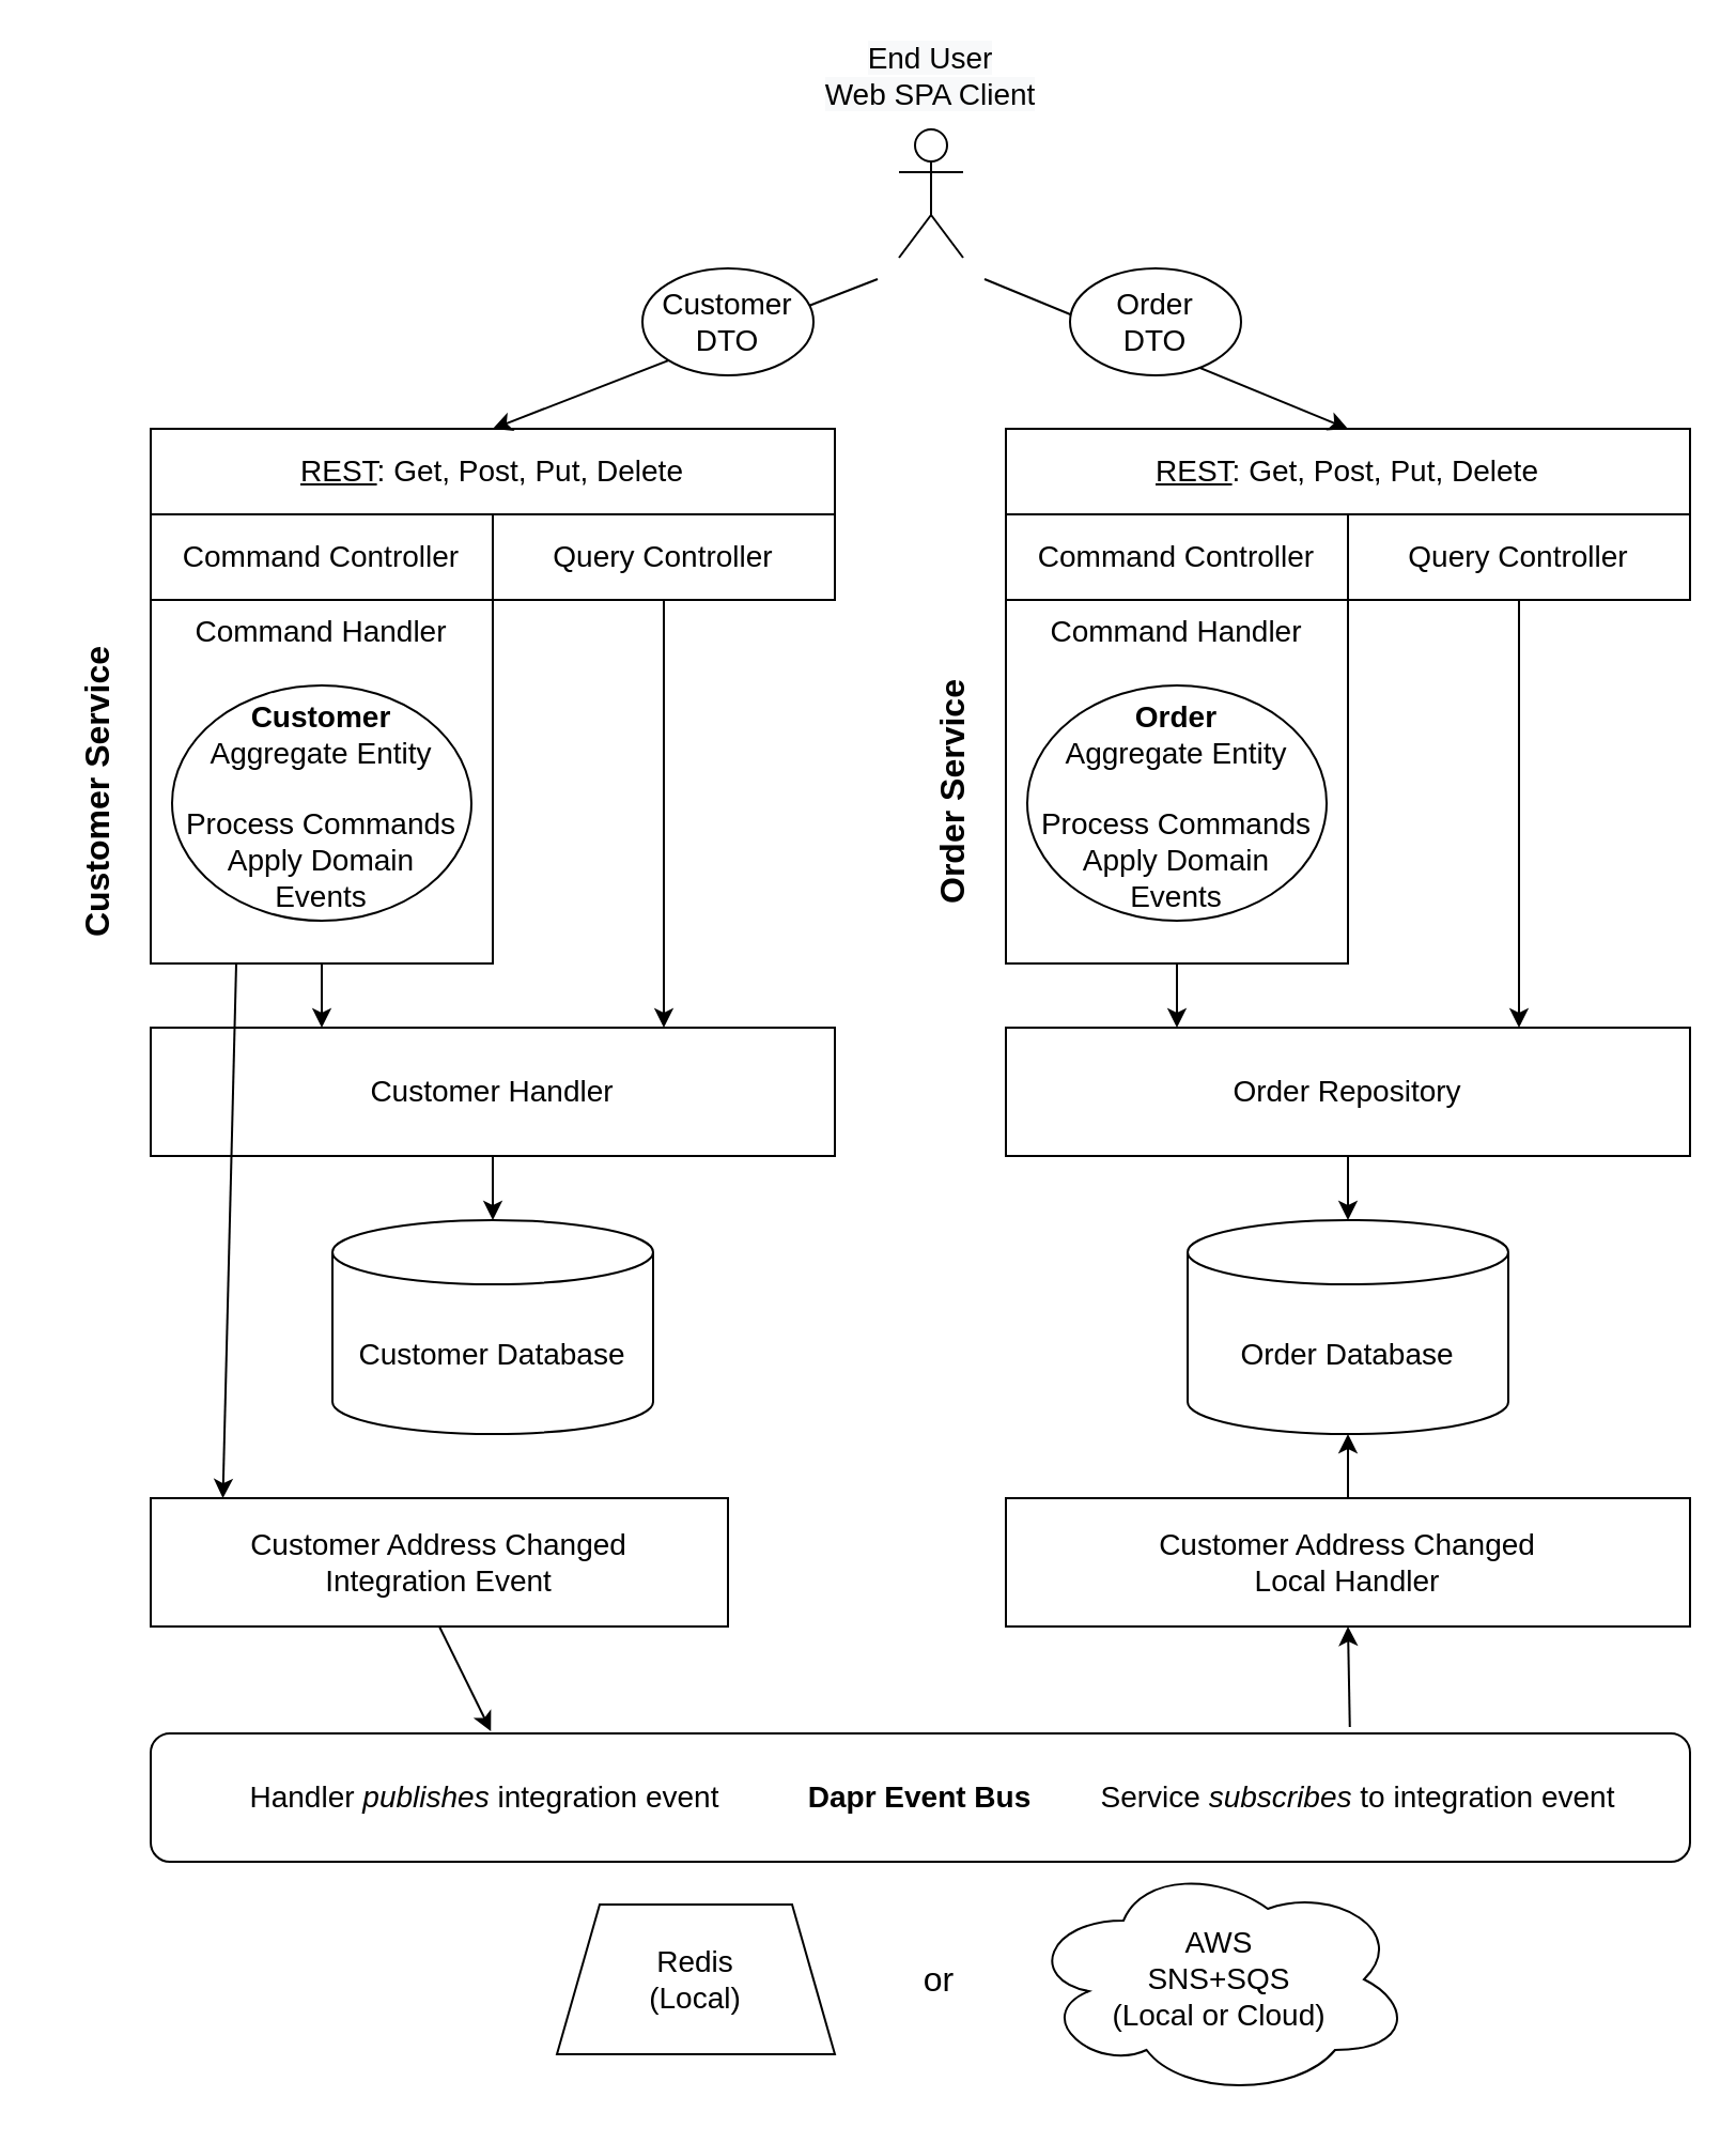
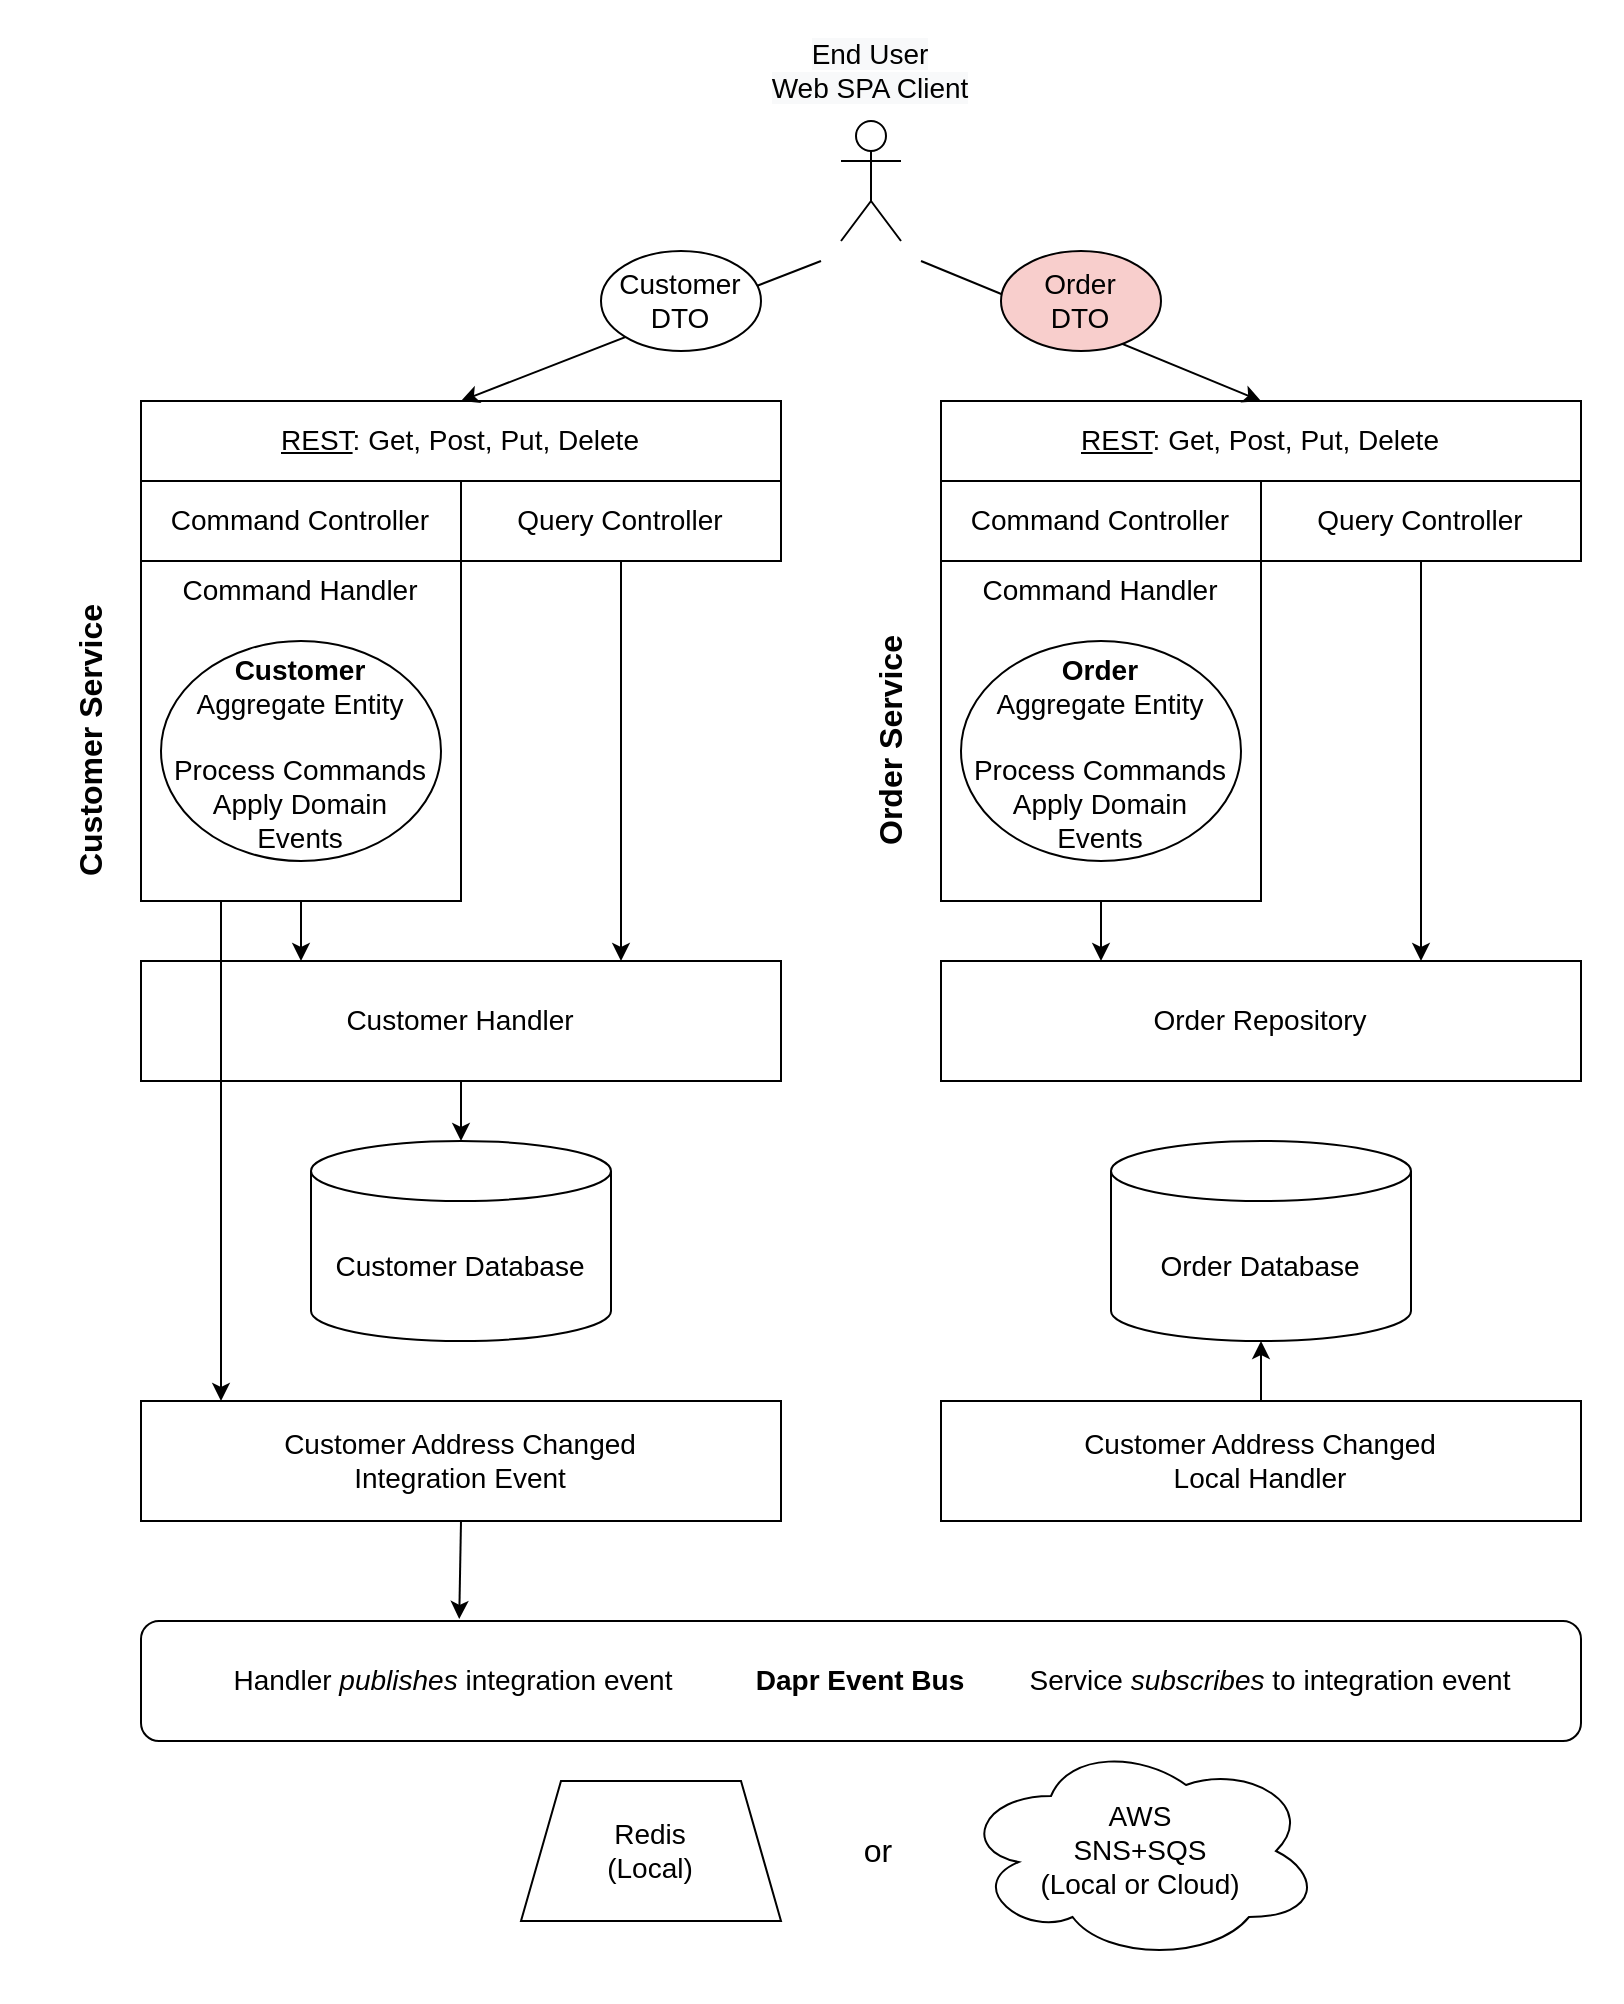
  <mxCell id="0" />
  <mxCell id="1" parent="0" />
  <mxCell id="2" style="edgeStyle=none;rounded=0;orthogonalLoop=1;jettySize=auto;html=1;exitX=0.25;exitY=1;exitDx=0;exitDy=0;entryX=0.125;entryY=0;entryDx=0;entryDy=0;entryPerimeter=0;fontSize=14;" edge="1" parent="1" source="3" target="35"><mxGeometry relative="1" as="geometry" /></mxCell>
  <mxCell id="3" value="Command Handler" style="rounded=0;whiteSpace=wrap;html=1;fontSize=14;fillColor=none;verticalAlign=top;" vertex="1" parent="1"><mxGeometry x="70" y="280" width="160" height="170" as="geometry" /></mxCell>
  <mxCell id="4" style="rounded=0;orthogonalLoop=1;jettySize=auto;html=1;entryX=0.5;entryY=0;entryDx=0;entryDy=0;fontSize=16;" edge="1" parent="1" target="11"><mxGeometry relative="1" as="geometry"><mxPoint x="410" y="130" as="sourcePoint" /></mxGeometry></mxCell>
  <mxCell id="5" value="" style="shape=umlActor;verticalLabelPosition=bottom;verticalAlign=top;html=1;outlineConnect=0;fontSize=18;" vertex="1" parent="1"><mxGeometry x="420" y="60" width="30" height="60" as="geometry" /></mxCell>
  <mxCell id="6" style="edgeStyle=none;rounded=0;orthogonalLoop=1;jettySize=auto;html=1;exitX=0.25;exitY=1;exitDx=0;exitDy=0;entryX=0.25;entryY=0;entryDx=0;entryDy=0;fontSize=14;" edge="1" parent="1" target="16"><mxGeometry relative="1" as="geometry"><mxPoint x="150" y="450" as="sourcePoint" /></mxGeometry></mxCell>
  <mxCell id="7" value="Command Controller" style="rounded=0;whiteSpace=wrap;html=1;fontSize=14;fillColor=none;" vertex="1" parent="1"><mxGeometry x="70" y="240" width="160" height="40" as="geometry" /></mxCell>
  <mxCell id="8" style="edgeStyle=none;rounded=0;orthogonalLoop=1;jettySize=auto;html=1;exitX=0.5;exitY=1;exitDx=0;exitDy=0;entryX=0.75;entryY=0;entryDx=0;entryDy=0;fontSize=14;" edge="1" parent="1" source="9" target="16"><mxGeometry relative="1" as="geometry" /></mxCell>
  <mxCell id="9" value="Query Controller" style="rounded=0;whiteSpace=wrap;html=1;fontSize=14;fillColor=none;" vertex="1" parent="1"><mxGeometry x="230" y="240" width="160" height="40" as="geometry" /></mxCell>
  <mxCell id="10" value="Customer Service" style="text;html=1;strokeColor=none;fillColor=none;align=center;verticalAlign=middle;whiteSpace=wrap;rounded=0;fontSize=16;horizontal=0;fontStyle=1" vertex="1" parent="1"><mxGeometry x="20" y="200" width="50" height="340" as="geometry" /></mxCell>
  <mxCell id="11" value="&lt;u&gt;REST&lt;/u&gt;: Get, Post, Put, Delete" style="rounded=0;whiteSpace=wrap;html=1;fontSize=14;fillColor=none;" vertex="1" parent="1"><mxGeometry x="70" y="200" width="320" height="40" as="geometry" /></mxCell>
  <mxCell id="12" value="&lt;span style=&quot;color: rgb(0 , 0 , 0) ; font-family: &amp;#34;helvetica&amp;#34; ; font-size: 14px ; font-style: normal ; font-weight: 400 ; letter-spacing: normal ; text-indent: 0px ; text-transform: none ; word-spacing: 0px ; background-color: rgb(248 , 249 , 250) ; display: inline ; float: none&quot;&gt;End User&lt;br&gt;Web SPA Client&lt;/span&gt;" style="text;whiteSpace=wrap;html=1;fontSize=14;align=center;verticalAlign=middle;" vertex="1" parent="1"><mxGeometry x="315" y="20" width="240" height="30" as="geometry" /></mxCell>
  <mxCell id="13" value="Customer&lt;br&gt;DTO" style="ellipse;whiteSpace=wrap;html=1;fontSize=14;align=center;" vertex="1" parent="1"><mxGeometry x="300" y="125" width="80" height="50" as="geometry" /></mxCell>
  <mxCell id="14" value="&lt;b&gt;Customer&lt;/b&gt;&lt;br&gt;Aggregate Entity&lt;br&gt;&lt;br&gt;Process Commands&lt;br&gt;Apply Domain&lt;br&gt;Events" style="ellipse;whiteSpace=wrap;html=1;fontSize=14;align=center;fillColor=none;verticalAlign=top;" vertex="1" parent="1"><mxGeometry x="80" y="320" width="140" height="110" as="geometry" /></mxCell>
  <mxCell id="15" style="edgeStyle=none;rounded=0;orthogonalLoop=1;jettySize=auto;html=1;exitX=0.5;exitY=1;exitDx=0;exitDy=0;entryX=0.5;entryY=0;entryDx=0;entryDy=0;entryPerimeter=0;fontSize=14;" edge="1" parent="1" source="16" target="17"><mxGeometry relative="1" as="geometry" /></mxCell>
  <mxCell id="16" value="Customer Handler" style="rounded=0;whiteSpace=wrap;html=1;fontSize=14;fillColor=none;align=center;" vertex="1" parent="1"><mxGeometry x="70" y="480" width="320" height="60" as="geometry" /></mxCell>
  <mxCell id="17" value="Customer Database" style="shape=cylinder3;whiteSpace=wrap;html=1;boundedLbl=1;backgroundOutline=1;size=15;fontSize=14;fillColor=none;align=center;" vertex="1" parent="1"><mxGeometry x="155" y="570" width="150" height="100" as="geometry" /></mxCell>
  <mxCell id="18" value="Command Handler" style="rounded=0;whiteSpace=wrap;html=1;fontSize=14;fillColor=none;verticalAlign=top;" vertex="1" parent="1"><mxGeometry x="470" y="280" width="160" height="170" as="geometry" /></mxCell>
  <mxCell id="19" style="rounded=0;orthogonalLoop=1;jettySize=auto;html=1;entryX=0.5;entryY=0;entryDx=0;entryDy=0;fontSize=16;" edge="1" parent="1" target="24"><mxGeometry relative="1" as="geometry"><mxPoint x="460" y="130" as="sourcePoint" /></mxGeometry></mxCell>
  <mxCell id="20" style="edgeStyle=none;rounded=0;orthogonalLoop=1;jettySize=auto;html=1;exitX=0.25;exitY=1;exitDx=0;exitDy=0;entryX=0.25;entryY=0;entryDx=0;entryDy=0;fontSize=14;" edge="1" parent="1" target="28"><mxGeometry relative="1" as="geometry"><mxPoint x="550" y="450" as="sourcePoint" /></mxGeometry></mxCell>
  <mxCell id="21" value="Command Controller" style="rounded=0;whiteSpace=wrap;html=1;fontSize=14;fillColor=none;" vertex="1" parent="1"><mxGeometry x="470" y="240" width="160" height="40" as="geometry" /></mxCell>
  <mxCell id="22" style="edgeStyle=none;rounded=0;orthogonalLoop=1;jettySize=auto;html=1;exitX=0.5;exitY=1;exitDx=0;exitDy=0;entryX=0.75;entryY=0;entryDx=0;entryDy=0;fontSize=14;" edge="1" parent="1" source="23" target="28"><mxGeometry relative="1" as="geometry" /></mxCell>
  <mxCell id="23" value="Query Controller" style="rounded=0;whiteSpace=wrap;html=1;fontSize=14;fillColor=none;" vertex="1" parent="1"><mxGeometry x="630" y="240" width="160" height="40" as="geometry" /></mxCell>
  <mxCell id="24" value="&lt;u&gt;REST&lt;/u&gt;: Get, Post, Put, Delete" style="rounded=0;whiteSpace=wrap;html=1;fontSize=14;fillColor=none;" vertex="1" parent="1"><mxGeometry x="470" y="200" width="320" height="40" as="geometry" /></mxCell>
- <mxCell id="25" value="Order&lt;br&gt;DTO" style="ellipse;whiteSpace=wrap;html=1;fontSize=14;align=center;" vertex="1" parent="1"><mxGeometry x="500" y="125" width="80" height="50" as="geometry" /></mxCell>
+ <mxCell id="25" value="Order&lt;br&gt;DTO" style="ellipse;whiteSpace=wrap;html=1;fontSize=14;align=center;fillColor=#f8cecc;" vertex="1" parent="1"><mxGeometry x="500" y="125" width="80" height="50" as="geometry" /></mxCell>
  <mxCell id="26" value="&lt;b&gt;Order&lt;/b&gt;&lt;br&gt;Aggregate Entity&lt;br&gt;&lt;br&gt;Process Commands&lt;br&gt;Apply Domain&lt;br&gt;Events" style="ellipse;whiteSpace=wrap;html=1;fontSize=14;align=center;fillColor=none;verticalAlign=top;" vertex="1" parent="1"><mxGeometry x="480" y="320" width="140" height="110" as="geometry" /></mxCell>
- <mxCell id="27" style="edgeStyle=none;rounded=0;orthogonalLoop=1;jettySize=auto;html=1;exitX=0.5;exitY=1;exitDx=0;exitDy=0;entryX=0.5;entryY=0;entryDx=0;entryDy=0;entryPerimeter=0;fontSize=14;" edge="1" parent="1" source="28" target="29"><mxGeometry relative="1" as="geometry" /></mxCell>
  <mxCell id="28" value="Order Repository" style="rounded=0;whiteSpace=wrap;html=1;fontSize=14;fillColor=none;align=center;" vertex="1" parent="1"><mxGeometry x="470" y="480" width="320" height="60" as="geometry" /></mxCell>
  <mxCell id="29" value="Order Database" style="shape=cylinder3;whiteSpace=wrap;html=1;boundedLbl=1;backgroundOutline=1;size=15;fontSize=14;fillColor=none;align=center;" vertex="1" parent="1"><mxGeometry x="555" y="570" width="150" height="100" as="geometry" /></mxCell>
  <mxCell id="30" value="Order Service" style="text;html=1;strokeColor=none;fillColor=none;align=center;verticalAlign=middle;whiteSpace=wrap;rounded=0;fontSize=16;horizontal=0;fontStyle=1" vertex="1" parent="1"><mxGeometry x="420" y="200" width="50" height="340" as="geometry" /></mxCell>
  <mxCell id="31" style="edgeStyle=none;rounded=0;orthogonalLoop=1;jettySize=auto;html=1;exitX=0.5;exitY=0;exitDx=0;exitDy=0;entryX=0.5;entryY=1;entryDx=0;entryDy=0;entryPerimeter=0;fontSize=14;" edge="1" parent="1" source="33" target="29"><mxGeometry relative="1" as="geometry" /></mxCell>
- <mxCell id="32" style="edgeStyle=none;rounded=0;orthogonalLoop=1;jettySize=auto;html=1;exitX=0.5;exitY=1;exitDx=0;exitDy=0;entryX=0.779;entryY=-0.05;entryDx=0;entryDy=0;entryPerimeter=0;fontSize=14;endArrow=none;endFill=0;startArrow=classic;startFill=1;" edge="1" parent="1" source="33" target="36"><mxGeometry relative="1" as="geometry" /></mxCell>
  <mxCell id="33" value="Customer Address Changed&lt;br&gt;Local Handler" style="rounded=0;whiteSpace=wrap;html=1;fontSize=14;fillColor=none;align=center;" vertex="1" parent="1"><mxGeometry x="470" y="700" width="320" height="60" as="geometry" /></mxCell>
  <mxCell id="34" style="edgeStyle=none;rounded=0;orthogonalLoop=1;jettySize=auto;html=1;exitX=0.5;exitY=1;exitDx=0;exitDy=0;entryX=0.221;entryY=-0.017;entryDx=0;entryDy=0;entryPerimeter=0;fontSize=14;" edge="1" parent="1" source="35" target="36"><mxGeometry relative="1" as="geometry" /></mxCell>
- <mxCell id="35" value="Customer Address Changed&lt;br&gt;Integration Event" style="rounded=0;whiteSpace=wrap;html=1;fontSize=14;fillColor=none;align=center;" vertex="1" parent="1"><mxGeometry x="70" y="700" width="270" height="60" as="geometry" /></mxCell>
+ <mxCell id="35" value="Customer Address Changed&lt;br&gt;Integration Event" style="rounded=0;whiteSpace=wrap;html=1;fontSize=14;fillColor=none;align=center;" vertex="1" parent="1"><mxGeometry x="70" y="700" width="320" height="60" as="geometry" /></mxCell>
  <mxCell id="36" value="&lt;b&gt;Dapr Event Bus&lt;/b&gt;" style="rounded=1;whiteSpace=wrap;html=1;fontSize=14;fillColor=none;align=center;" vertex="1" parent="1"><mxGeometry x="70" y="810" width="720" height="60" as="geometry" /></mxCell>
  <mxCell id="37" value="Redis&lt;br&gt;(Local)" style="shape=trapezoid;perimeter=trapezoidPerimeter;whiteSpace=wrap;html=1;fixedSize=1;fontSize=14;fillColor=none;align=center;" vertex="1" parent="1"><mxGeometry x="260" y="890" width="130" height="70" as="geometry" /></mxCell>
  <mxCell id="38" value="AWS&lt;br&gt;SNS+SQS&lt;br&gt;(Local or Cloud)" style="ellipse;shape=cloud;whiteSpace=wrap;html=1;fontSize=14;fillColor=none;align=center;" vertex="1" parent="1"><mxGeometry x="480" y="870" width="180" height="110" as="geometry" /></mxCell>
  <mxCell id="39" value="Handler &lt;i&gt;publishes&lt;/i&gt; integration event" style="text;html=1;strokeColor=none;align=center;verticalAlign=middle;whiteSpace=wrap;rounded=0;fontSize=14;" vertex="1" parent="1"><mxGeometry x="110" y="830" width="232.5" height="20" as="geometry" /></mxCell>
  <mxCell id="40" value="Service &lt;span&gt;&lt;i&gt;subscribes&lt;/i&gt;&lt;/span&gt; to integration event" style="text;html=1;strokeColor=none;align=center;verticalAlign=middle;whiteSpace=wrap;rounded=0;fontSize=14;fontStyle=0" vertex="1" parent="1"><mxGeometry x="500" y="830" width="270" height="20" as="geometry" /></mxCell>
  <mxCell id="41" value="or" style="text;html=1;strokeColor=none;fillColor=none;align=center;verticalAlign=middle;whiteSpace=wrap;rounded=0;fontSize=16;" vertex="1" parent="1"><mxGeometry x="419" y="915" width="40" height="20" as="geometry" /></mxCell>
